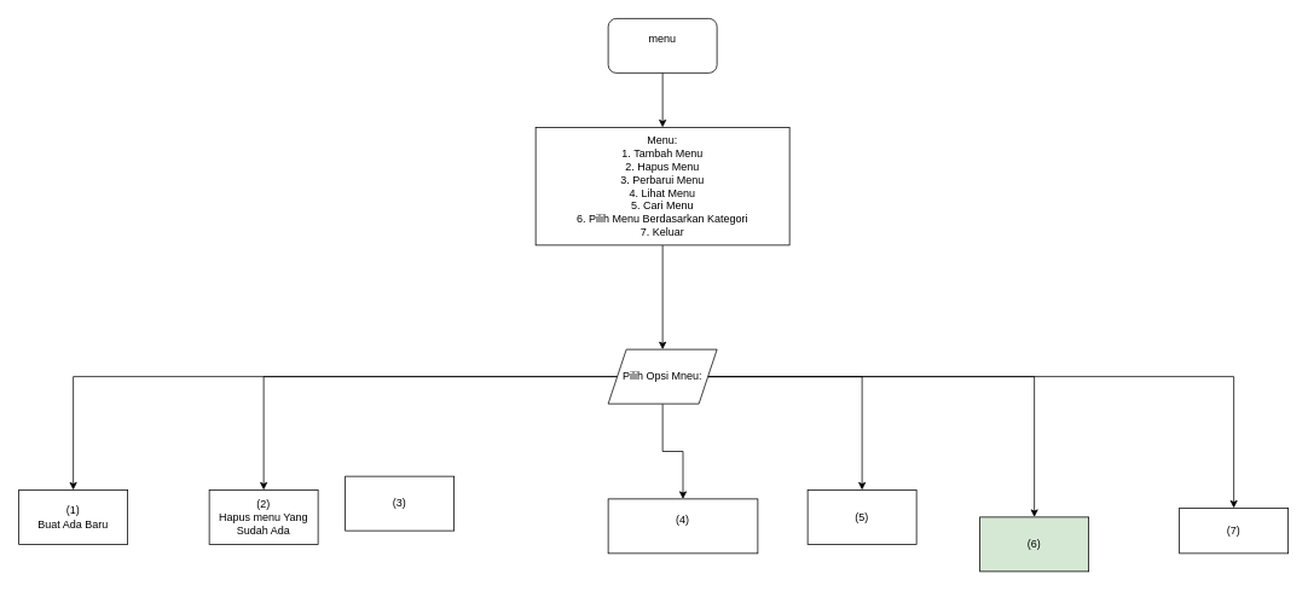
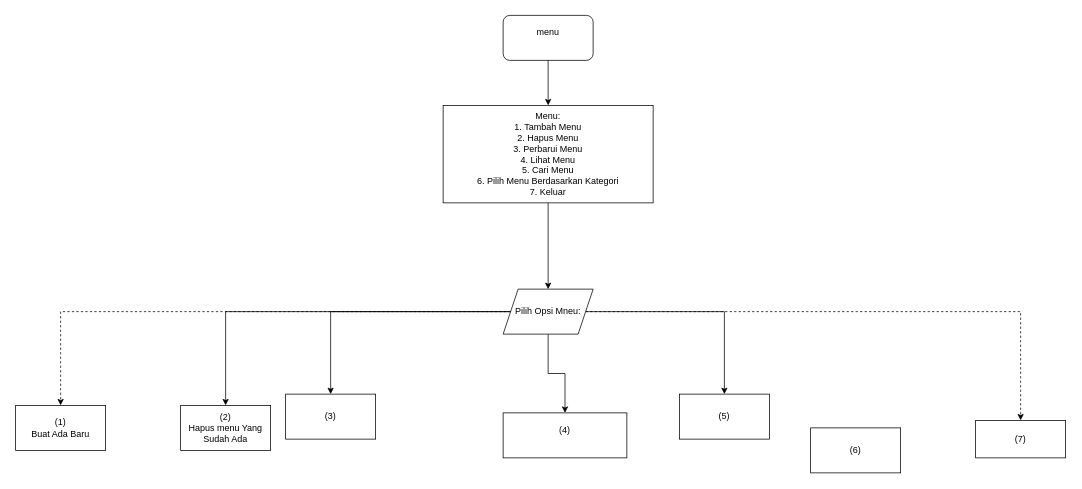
  <mxCell id="0" />
  <mxCell id="1" parent="0" />
  <mxCell id="2" value="menu&lt;div&gt;&lt;br&gt;&lt;/div&gt;" style="rounded=1;whiteSpace=wrap;html=1;" vertex="1" parent="1"><mxGeometry x="670" y="20" width="120" height="60" as="geometry" /></mxCell>
  <mxCell id="3" value="" style="edgeStyle=orthogonalEdgeStyle;rounded=0;orthogonalLoop=1;jettySize=auto;html=1;" edge="1" parent="1" source="2" target="5"><mxGeometry relative="1" as="geometry"><mxPoint x="730" y="80" as="sourcePoint" /><mxPoint x="730" y="160" as="targetPoint" /></mxGeometry></mxCell>
  <mxCell id="4" value="" style="edgeStyle=orthogonalEdgeStyle;rounded=0;orthogonalLoop=1;jettySize=auto;html=1;" edge="1" parent="1" source="5" target="13"><mxGeometry relative="1" as="geometry" /></mxCell>
  <mxCell id="5" value="Menu:&lt;div&gt;&lt;div&gt;1. Tambah Menu&lt;/div&gt;&lt;div&gt;2. Hapus Menu&lt;/div&gt;&lt;div&gt;3. Perbarui Menu&lt;/div&gt;&lt;div&gt;4. Lihat Menu&lt;/div&gt;&lt;div&gt;5. Cari Menu&lt;/div&gt;&lt;div&gt;6. Pilih Menu Berdasarkan Kategori&lt;/div&gt;&lt;div&gt;7. Keluar&lt;/div&gt;&lt;/div&gt;" style="rounded=0;whiteSpace=wrap;html=1;" vertex="1" parent="1"><mxGeometry x="590" y="140" width="280" height="130" as="geometry" /></mxCell>
- <mxCell id="6" value="" style="edgeStyle=orthogonalEdgeStyle;rounded=0;orthogonalLoop=1;jettySize=auto;html=1;" edge="1" parent="1" source="13" target="14"><mxGeometry relative="1" as="geometry" /></mxCell>
+ <mxCell id="6" value="" style="edgeStyle=orthogonalEdgeStyle;rounded=0;orthogonalLoop=1;jettySize=auto;html=1;dashed=1;" edge="1" parent="1" source="13" target="14"><mxGeometry relative="1" as="geometry" /></mxCell>
  <mxCell id="7" value="" style="edgeStyle=orthogonalEdgeStyle;rounded=0;orthogonalLoop=1;jettySize=auto;html=1;" edge="1" parent="1" source="13" target="15"><mxGeometry relative="1" as="geometry" /></mxCell>
  <mxCell id="8" value="" style="edgeStyle=orthogonalEdgeStyle;rounded=0;orthogonalLoop=1;jettySize=auto;html=1;" edge="1" parent="1" source="13" target="16"><mxGeometry relative="1" as="geometry" /></mxCell>
+ <mxCell id="9" value="" style="edgeStyle=orthogonalEdgeStyle;rounded=0;orthogonalLoop=1;jettySize=auto;html=1;" edge="1" parent="1" source="13" target="17"><mxGeometry relative="1" as="geometry" /></mxCell>
  <mxCell id="10" value="" style="edgeStyle=orthogonalEdgeStyle;rounded=0;orthogonalLoop=1;jettySize=auto;html=1;" edge="1" parent="1" source="13" target="18"><mxGeometry relative="1" as="geometry" /></mxCell>
- <mxCell id="11" value="" style="edgeStyle=orthogonalEdgeStyle;rounded=0;orthogonalLoop=1;jettySize=auto;html=1;" edge="1" parent="1" source="13" target="19"><mxGeometry relative="1" as="geometry" /></mxCell>
- <mxCell id="12" value="" style="edgeStyle=orthogonalEdgeStyle;rounded=0;orthogonalLoop=1;jettySize=auto;html=1;" edge="1" parent="1" source="13" target="20"><mxGeometry relative="1" as="geometry" /></mxCell>
+ <mxCell id="12" value="" style="edgeStyle=orthogonalEdgeStyle;rounded=0;orthogonalLoop=1;jettySize=auto;html=1;dashed=1;" edge="1" parent="1" source="13" target="20"><mxGeometry relative="1" as="geometry" /></mxCell>
  <mxCell id="13" value="Pilih Opsi Mneu:" style="shape=parallelogram;perimeter=parallelogramPerimeter;whiteSpace=wrap;html=1;fixedSize=1;rounded=0;" vertex="1" parent="1"><mxGeometry x="670" y="385" width="120" height="60" as="geometry" /></mxCell>
  <mxCell id="14" value="(1)&lt;div&gt;Buat Ada Baru&lt;/div&gt;" style="whiteSpace=wrap;html=1;rounded=0;" vertex="1" parent="1"><mxGeometry x="20" y="540" width="120" height="60" as="geometry" /></mxCell>
- <mxCell id="15" value="(2)&lt;div&gt;Hapus menu Yang Sudah Ada&lt;/div&gt;" style="rounded=0;whiteSpace=wrap;html=1;" vertex="1" parent="1"><mxGeometry x="230" y="540" width="120" height="60" as="geometry" /></mxCell>
- <mxCell id="16" value="(5)" style="rounded=0;whiteSpace=wrap;html=1;" vertex="1" parent="1"><mxGeometry x="890" y="540" width="120" height="60" as="geometry" /></mxCell>
+ <mxCell id="15" value="(2)&lt;div&gt;Hapus menu Yang Sudah Ada&lt;/div&gt;" style="rounded=0;whiteSpace=wrap;html=1;" vertex="1" parent="1"><mxGeometry x="240" y="540" width="120" height="60" as="geometry" /></mxCell>
+ <mxCell id="16" value="(5)" style="rounded=0;whiteSpace=wrap;html=1;" vertex="1" parent="1"><mxGeometry x="905" y="525" width="120" height="60" as="geometry" /></mxCell>
  <mxCell id="17" value="(3)" style="rounded=0;whiteSpace=wrap;html=1;" vertex="1" parent="1"><mxGeometry x="380" y="525" width="120" height="60" as="geometry" /></mxCell>
  <mxCell id="18" value="(4)&lt;div&gt;&lt;br&gt;&lt;/div&gt;" style="rounded=0;whiteSpace=wrap;html=1;" vertex="1" parent="1"><mxGeometry x="670" y="550" width="165" height="60" as="geometry" /></mxCell>
- <mxCell id="19" value="(6)" style="whiteSpace=wrap;html=1;rounded=0;fillColor=#d5e8d4;" vertex="1" parent="1"><mxGeometry x="1080" y="570" width="120" height="60" as="geometry" /></mxCell>
+ <mxCell id="19" value="(6)" style="whiteSpace=wrap;html=1;rounded=0;" vertex="1" parent="1"><mxGeometry x="1080" y="570" width="120" height="60" as="geometry" /></mxCell>
  <mxCell id="20" value="(7)" style="whiteSpace=wrap;html=1;rounded=0;" vertex="1" parent="1"><mxGeometry x="1300" y="560" width="120" height="50" as="geometry" /></mxCell>
